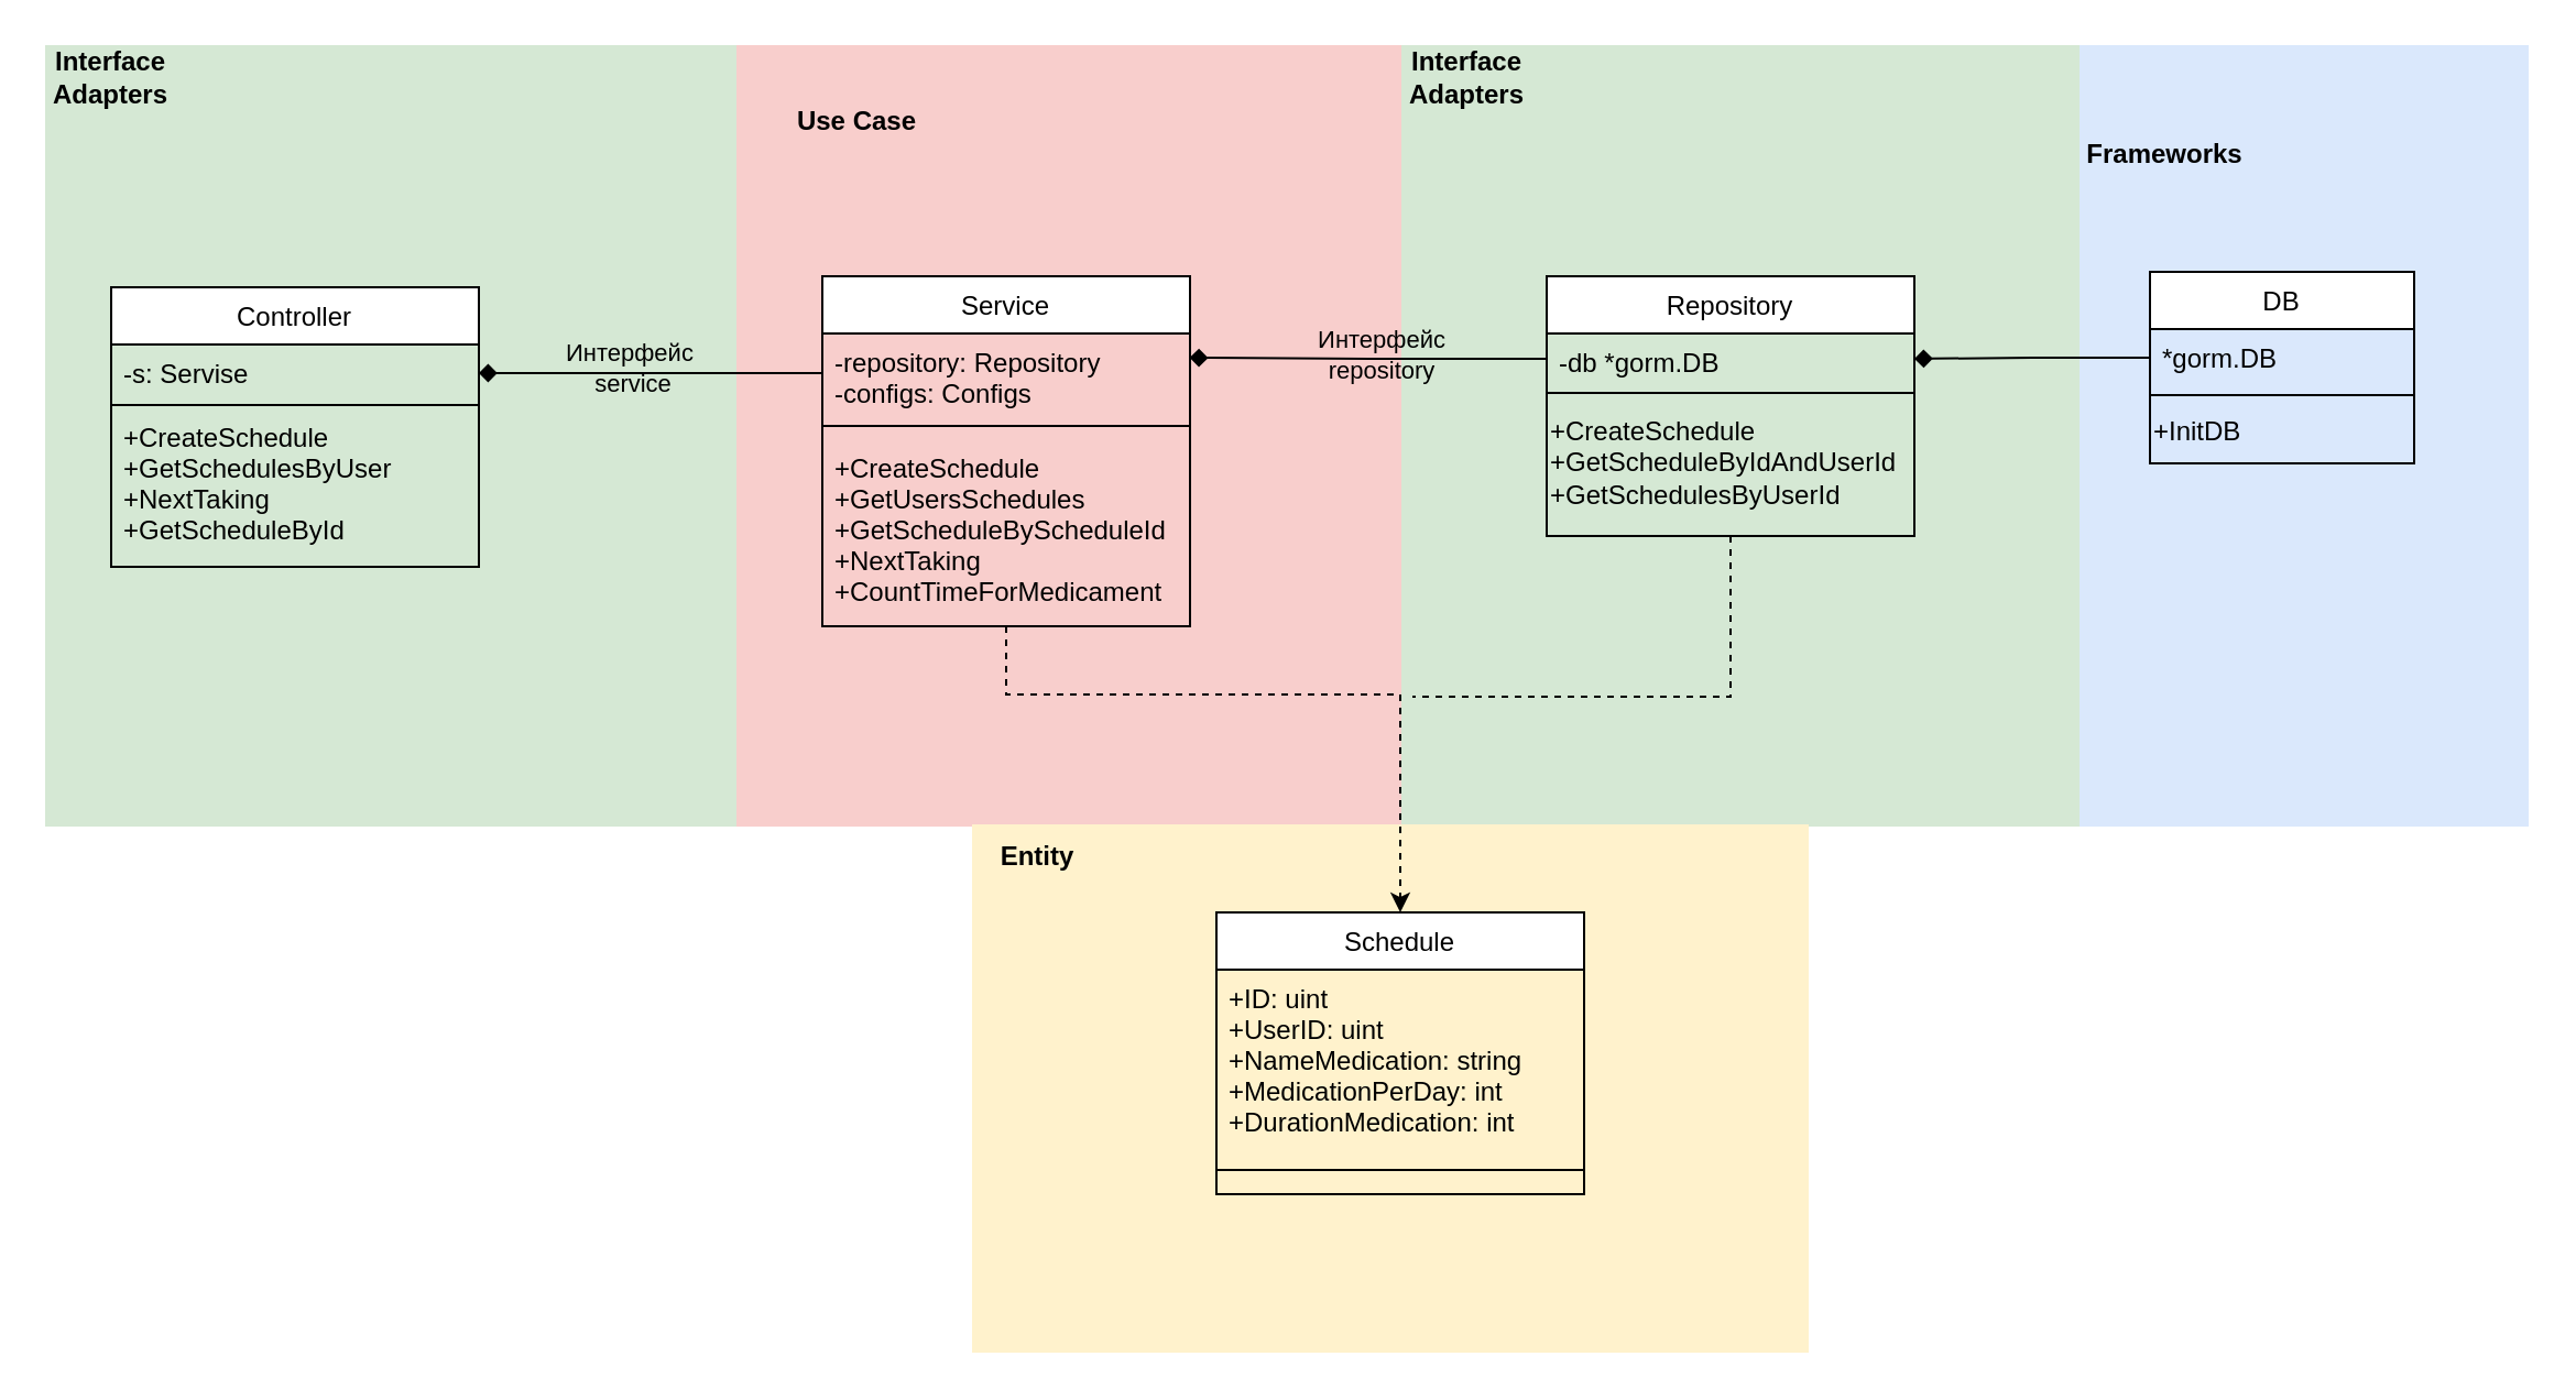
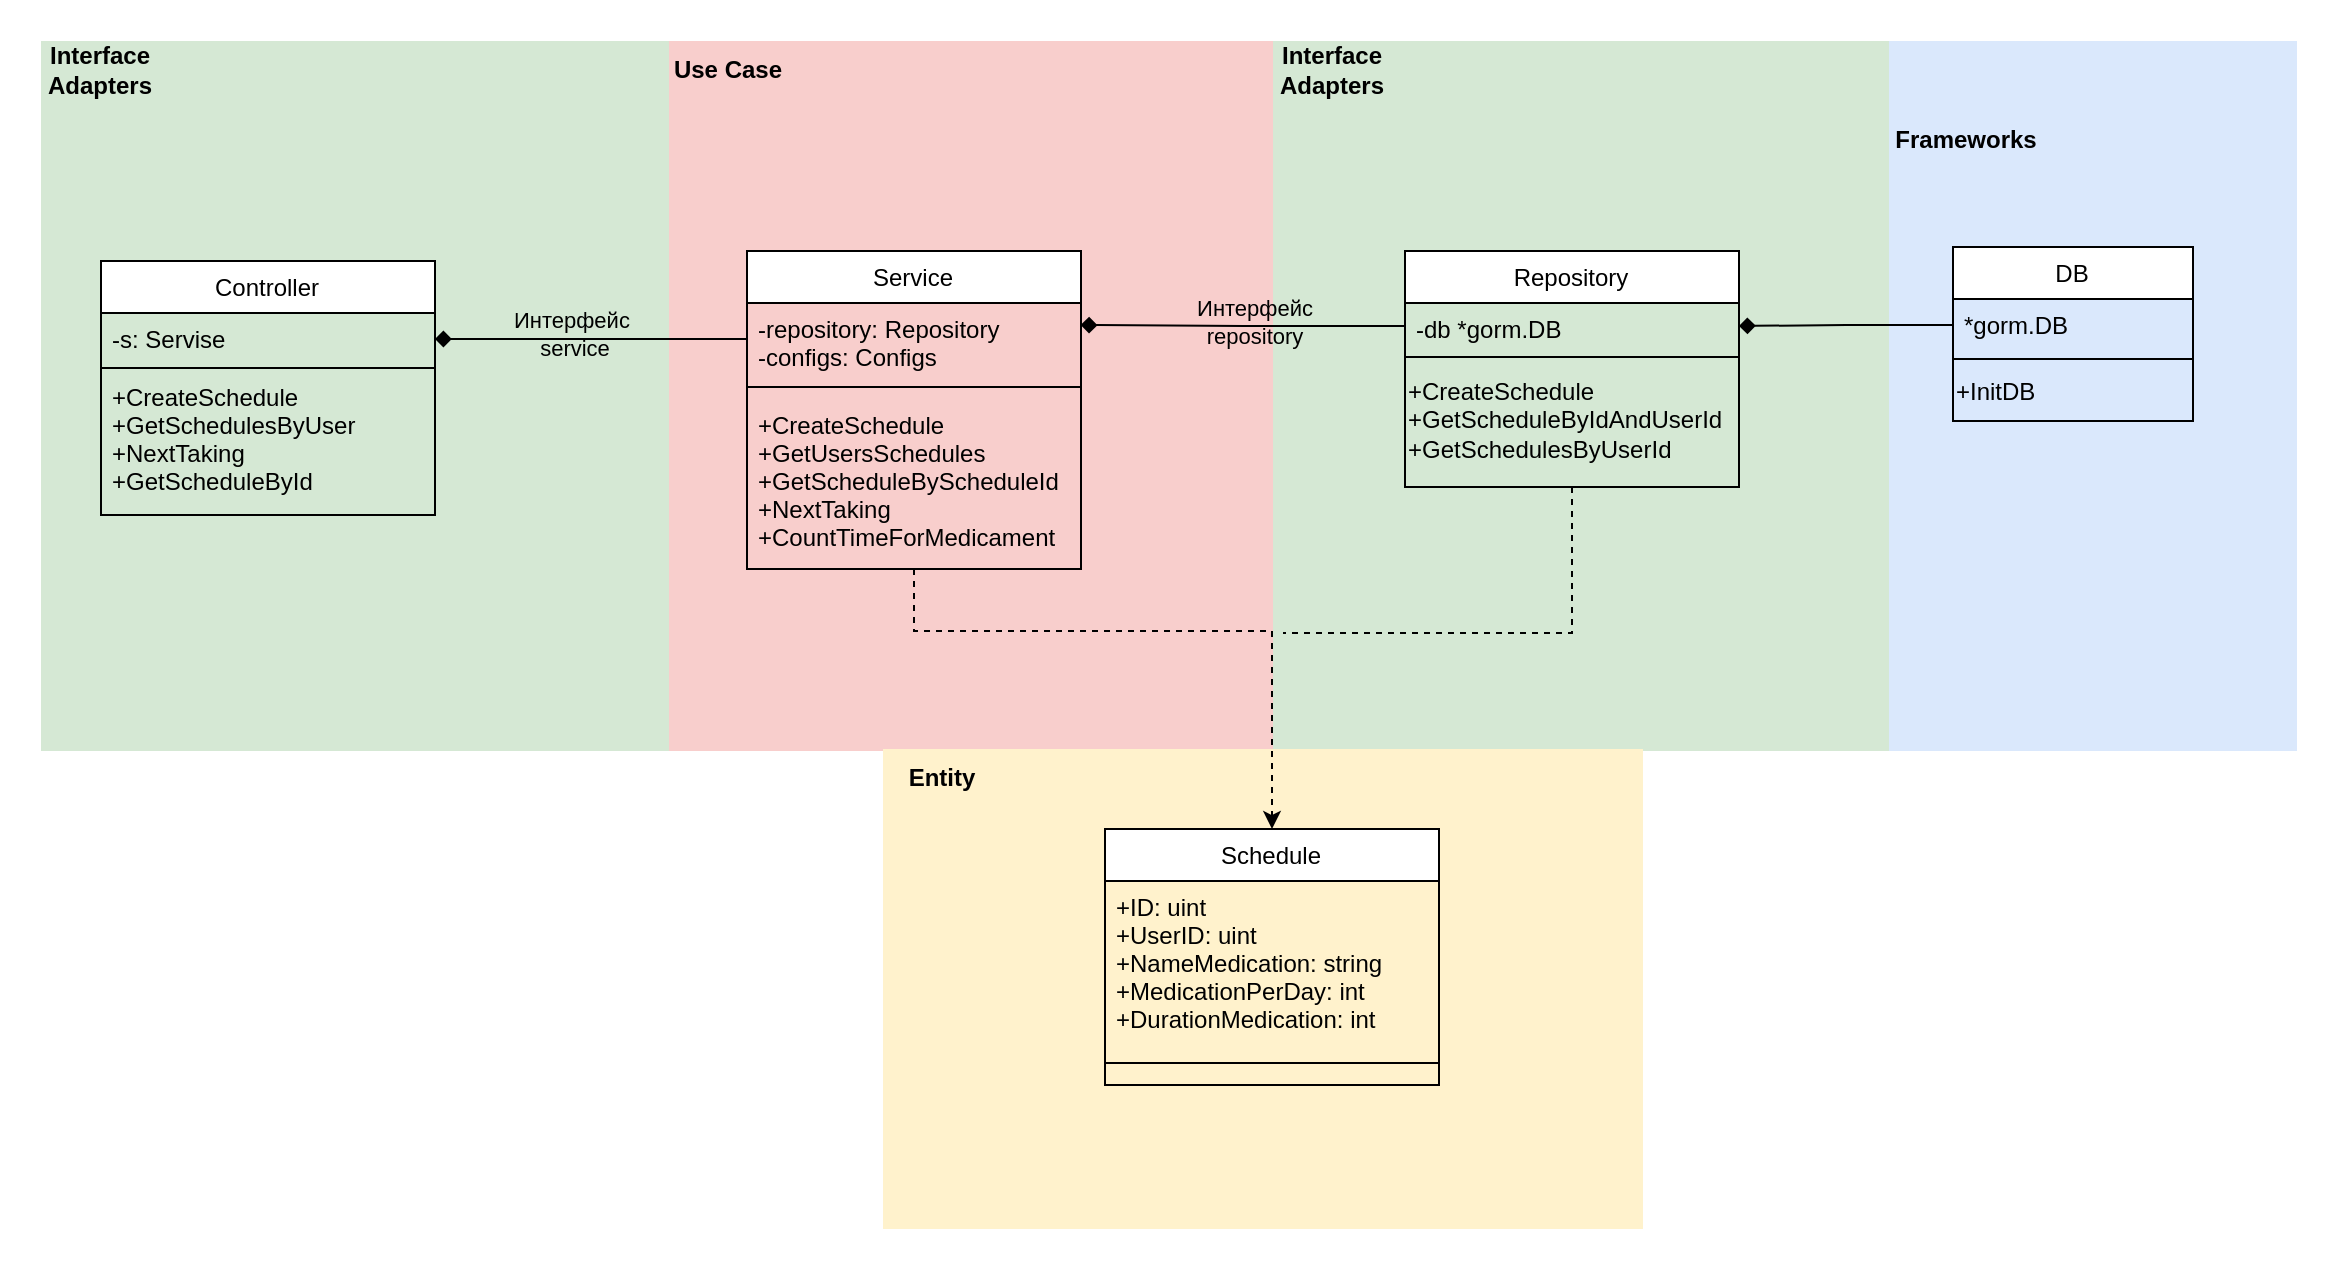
  <mxCell id="0" />
  <mxCell id="1" parent="0" />
  <mxCell id="2" value="" style="rounded=0;whiteSpace=wrap;html=1;fillColor=#dae8fc;strokeColor=none;" parent="1" vertex="1"><mxGeometry x="944" width="204" height="355" as="geometry" y="20" /></mxCell>
  <mxCell id="3" value="DB" style="swimlane;fontStyle=0;align=center;verticalAlign=top;childLayout=stackLayout;horizontal=1;startSize=26;horizontalStack=0;resizeParent=1;resizeLast=0;collapsible=1;marginBottom=0;rounded=0;shadow=0;strokeWidth=1;labelBackgroundColor=none;" parent="1" vertex="1"><mxGeometry x="976" y="123" width="120" height="87" as="geometry"><mxRectangle x="340" y="380" width="170" height="26" as="alternateBounds" /></mxGeometry></mxCell>
  <mxCell id="4" value="*gorm.DB" style="text;align=left;verticalAlign=top;spacingLeft=4;spacingRight=4;overflow=hidden;rotatable=0;points=[[0,0.5],[1,0.5]];portConstraint=eastwest;labelBackgroundColor=none;rounded=0;" parent="3" vertex="1"><mxGeometry y="26" width="120" height="26" as="geometry" /></mxCell>
  <mxCell id="5" value="" style="line;html=1;strokeWidth=1;align=left;verticalAlign=middle;spacingTop=-1;spacingLeft=3;spacingRight=3;rotatable=0;labelPosition=right;points=[];portConstraint=eastwest;labelBackgroundColor=none;rounded=0;" parent="3" vertex="1"><mxGeometry y="52" width="120" height="8" as="geometry" /></mxCell>
  <mxCell id="6" value="+InitDB" style="text;html=1;align=left;verticalAlign=middle;resizable=0;points=[];autosize=1;strokeColor=none;fillColor=none;labelBackgroundColor=none;rounded=0;" parent="3" vertex="1"><mxGeometry y="60" width="120" height="26" as="geometry" /></mxCell>
  <mxCell id="7" value="" style="rounded=0;whiteSpace=wrap;html=1;strokeColor=none;fillColor=#d5e8d4;" parent="1" vertex="1"><mxGeometry x="630" width="314" height="355" as="geometry" y="20" /></mxCell>
  <mxCell id="8" value="" style="rounded=0;whiteSpace=wrap;html=1;strokeColor=none;fillColor=#d5e8d4;" parent="1" vertex="1"><mxGeometry width="314" height="355" as="geometry" x="20" y="20" /></mxCell>
  <mxCell id="9" value="" style="rounded=0;whiteSpace=wrap;html=1;fillColor=#f8cecc;strokeColor=none;" parent="1" vertex="1"><mxGeometry x="334" width="302" height="355" as="geometry" y="20" /></mxCell>
  <mxCell id="10" value="" style="rounded=0;whiteSpace=wrap;html=1;strokeWidth=2;strokeColor=none;fillStyle=auto;fillColor=#fff2cc;" parent="1" vertex="1"><mxGeometry x="441" y="374" width="380" height="240" as="geometry" /></mxCell>
  <mxCell id="11" style="edgeStyle=orthogonalEdgeStyle;rounded=0;orthogonalLoop=1;jettySize=auto;html=1;endArrow=none;startFill=0;dashed=1;labelBackgroundColor=none;fontColor=default;exitX=0.5;exitY=1;exitDx=0;exitDy=0;" parent="1" source="12" edge="1"><mxGeometry relative="1" as="geometry"><mxPoint x="641" y="316" as="targetPoint" /><mxPoint x="743.3" y="278" as="sourcePoint" /><Array as="points"><mxPoint x="786" y="316" /></Array></mxGeometry></mxCell>
  <mxCell id="12" value="Repository" style="swimlane;fontStyle=0;align=center;verticalAlign=top;childLayout=stackLayout;horizontal=1;startSize=26;horizontalStack=0;resizeParent=1;resizeLast=0;collapsible=1;marginBottom=0;rounded=0;shadow=0;strokeWidth=1;labelBackgroundColor=none;" parent="1" vertex="1"><mxGeometry x="702" y="125" width="167" height="118" as="geometry"><mxRectangle x="230" y="140" width="160" height="26" as="alternateBounds" /></mxGeometry></mxCell>
  <mxCell id="13" value="-db *gorm.DB" style="text;align=left;verticalAlign=top;spacingLeft=4;spacingRight=4;overflow=hidden;rotatable=0;points=[[0,0.5],[1,0.5]];portConstraint=eastwest;labelBackgroundColor=none;rounded=0;" parent="12" vertex="1"><mxGeometry y="26" width="167" height="23" as="geometry" /></mxCell>
  <mxCell id="14" value="" style="line;html=1;strokeWidth=1;align=left;verticalAlign=middle;spacingTop=-1;spacingLeft=3;spacingRight=3;rotatable=0;labelPosition=right;points=[];portConstraint=eastwest;labelBackgroundColor=none;rounded=0;" parent="12" vertex="1"><mxGeometry y="49" width="167" height="8" as="geometry" /></mxCell>
  <mxCell id="15" value="+CreateSchedule&lt;br&gt;+GetScheduleByIdAndUserId&lt;div&gt;+GetSchedulesByUserId&lt;/div&gt;" style="text;html=1;align=left;verticalAlign=middle;resizable=0;points=[];autosize=1;strokeColor=none;fillColor=none;labelBackgroundColor=none;rounded=0;" parent="12" vertex="1"><mxGeometry y="57" width="167" height="55" as="geometry" /></mxCell>
  <mxCell id="16" value="Controller" style="swimlane;fontStyle=0;align=center;verticalAlign=top;childLayout=stackLayout;horizontal=1;startSize=26;horizontalStack=0;resizeParent=1;resizeLast=0;collapsible=1;marginBottom=0;rounded=0;shadow=0;strokeWidth=1;labelBackgroundColor=none;" parent="1" vertex="1"><mxGeometry x="50" y="130" width="167" height="127" as="geometry"><mxRectangle x="130" y="380" width="160" height="26" as="alternateBounds" /></mxGeometry></mxCell>
  <mxCell id="17" value="-s: Servise" style="text;align=left;verticalAlign=top;spacingLeft=4;spacingRight=4;overflow=hidden;rotatable=0;points=[[0,0.5],[1,0.5]];portConstraint=eastwest;labelBackgroundColor=none;rounded=0;" parent="16" vertex="1"><mxGeometry y="26" width="167" height="26" as="geometry" /></mxCell>
  <mxCell id="18" value="" style="line;html=1;strokeWidth=1;align=left;verticalAlign=middle;spacingTop=-1;spacingLeft=3;spacingRight=3;rotatable=0;labelPosition=right;points=[];portConstraint=eastwest;labelBackgroundColor=none;rounded=0;" parent="16" vertex="1"><mxGeometry y="52" width="167" height="3" as="geometry" /></mxCell>
  <mxCell id="19" value="+CreateSchedule&#10;+GetSchedulesByUser&#10;+NextTaking &#10;+GetScheduleById" style="text;align=left;verticalAlign=top;spacingLeft=4;spacingRight=4;overflow=hidden;rotatable=0;points=[[0,0.5],[1,0.5]];portConstraint=eastwest;fontStyle=0;labelBackgroundColor=none;rounded=0;" parent="16" vertex="1"><mxGeometry y="55" width="167" height="69" as="geometry" /></mxCell>
  <mxCell id="20" value="Service" style="swimlane;fontStyle=0;align=center;verticalAlign=top;childLayout=stackLayout;horizontal=1;startSize=26;horizontalStack=0;resizeParent=1;resizeLast=0;collapsible=1;marginBottom=0;rounded=0;shadow=0;strokeWidth=1;labelBackgroundColor=none;" parent="1" vertex="1"><mxGeometry x="373" y="125" width="167" height="159" as="geometry"><mxRectangle x="550" y="140" width="160" height="26" as="alternateBounds" /></mxGeometry></mxCell>
  <mxCell id="21" value="-repository: Repository&#10;-configs: Configs" style="text;align=left;verticalAlign=top;spacingLeft=4;spacingRight=4;overflow=hidden;rotatable=0;points=[[0,0.5],[1,0.5]];portConstraint=eastwest;labelBackgroundColor=none;rounded=0;" parent="20" vertex="1"><mxGeometry y="26" width="167" height="36" as="geometry" /></mxCell>
  <mxCell id="22" value="" style="line;html=1;strokeWidth=1;align=left;verticalAlign=middle;spacingTop=-1;spacingLeft=3;spacingRight=3;rotatable=0;labelPosition=right;points=[];portConstraint=eastwest;labelBackgroundColor=none;rounded=0;" parent="20" vertex="1"><mxGeometry y="62" width="167" height="12" as="geometry" /></mxCell>
  <mxCell id="23" value="+CreateSchedule&#10;+GetUsersSchedules&#10;+GetScheduleByScheduleId&#10;+NextTaking&#10;+CountTimeForMedicament" style="text;align=left;verticalAlign=top;spacingLeft=4;spacingRight=4;overflow=hidden;rotatable=0;points=[[0,0.5],[1,0.5]];portConstraint=eastwest;labelBackgroundColor=none;rounded=0;" parent="20" vertex="1"><mxGeometry y="74" width="167" height="76" as="geometry" /></mxCell>
  <mxCell id="24" value="Schedule" style="swimlane;fontStyle=0;align=center;verticalAlign=top;childLayout=stackLayout;horizontal=1;startSize=26;horizontalStack=0;resizeParent=1;resizeLast=0;collapsible=1;marginBottom=0;rounded=0;shadow=0;strokeWidth=1;labelBackgroundColor=default;swimlaneLine=1;glass=0;fillStyle=auto;labelBorderColor=none;" parent="1" vertex="1"><mxGeometry x="552" y="414" width="167" height="128" as="geometry"><mxRectangle x="556" y="391" width="160" height="26" as="alternateBounds" /></mxGeometry></mxCell>
  <mxCell id="25" value="+ID: uint&#10;+UserID: uint   &#10;+NameMedication: string  &#10;+MedicationPerDay: int &#10;+DurationMedication: int" style="text;align=left;verticalAlign=top;spacingLeft=4;spacingRight=4;overflow=hidden;rotatable=0;points=[[0,0.5],[1,0.5]];portConstraint=eastwest;labelBackgroundColor=none;rounded=0;" parent="24" vertex="1"><mxGeometry y="26" width="167" height="80" as="geometry" /></mxCell>
  <mxCell id="26" value="" style="line;html=1;strokeWidth=1;align=left;verticalAlign=middle;spacingTop=-1;spacingLeft=3;spacingRight=3;rotatable=0;labelPosition=right;points=[];portConstraint=eastwest;labelBackgroundColor=none;rounded=0;textShadow=0;labelBorderColor=none;" parent="24" vertex="1"><mxGeometry y="106" width="167" height="22" as="geometry" /></mxCell>
  <mxCell id="27" style="edgeStyle=orthogonalEdgeStyle;rounded=0;orthogonalLoop=1;jettySize=auto;html=1;entryX=0.5;entryY=0;entryDx=0;entryDy=0;dashed=1;labelBackgroundColor=none;fontColor=default;exitX=0.5;exitY=1;exitDx=0;exitDy=0;" parent="1" source="20" target="24" edge="1"><mxGeometry relative="1" as="geometry"><mxPoint x="419" y="275" as="sourcePoint" /><Array as="points"><mxPoint x="457" y="315" /><mxPoint x="636" y="315" /></Array></mxGeometry></mxCell>
  <mxCell id="28" style="edgeStyle=orthogonalEdgeStyle;rounded=0;orthogonalLoop=1;jettySize=auto;html=1;endArrow=diamond;endFill=1;labelBackgroundColor=none;fontColor=default;" parent="1" source="21" target="17" edge="1"><mxGeometry relative="1" as="geometry" /></mxCell>
  <mxCell id="29" value="&lt;span style=&quot;&quot;&gt;Интерфейс&amp;nbsp;&lt;/span&gt;&lt;div style=&quot;&quot;&gt;service&lt;/div&gt;" style="edgeLabel;html=1;align=center;verticalAlign=middle;resizable=0;points=[];labelBackgroundColor=none;rounded=0;" parent="28" vertex="1" connectable="0"><mxGeometry x="0.119" y="-3" relative="1" as="geometry"><mxPoint as="offset" /></mxGeometry></mxCell>
  <mxCell id="30" style="edgeStyle=orthogonalEdgeStyle;rounded=0;orthogonalLoop=1;jettySize=auto;html=1;exitX=0;exitY=0.5;exitDx=0;exitDy=0;endArrow=diamond;endFill=1;entryX=0.999;entryY=0.306;entryDx=0;entryDy=0;entryPerimeter=0;labelBackgroundColor=none;fontColor=default;" parent="1" source="13" target="21" edge="1"><mxGeometry relative="1" as="geometry"><mxPoint x="543" y="162" as="targetPoint" /></mxGeometry></mxCell>
  <mxCell id="31" value="Интерфейс&lt;div&gt;repository&lt;/div&gt;" style="edgeLabel;html=1;align=center;verticalAlign=middle;resizable=0;points=[];labelBackgroundColor=none;rounded=0;" parent="30" vertex="1" connectable="0"><mxGeometry x="-0.063" y="-2" relative="1" as="geometry"><mxPoint as="offset" /></mxGeometry></mxCell>
  <mxCell id="32" style="edgeStyle=orthogonalEdgeStyle;rounded=0;orthogonalLoop=1;jettySize=auto;html=1;entryX=1;entryY=0.5;entryDx=0;entryDy=0;endArrow=diamond;endFill=1;labelBackgroundColor=none;fontColor=default;" parent="1" source="4" target="13" edge="1"><mxGeometry relative="1" as="geometry"><mxPoint x="876" y="164" as="targetPoint" /></mxGeometry></mxCell>
  <mxCell id="33" value="&lt;b&gt;Entity&lt;/b&gt;" style="text;html=1;align=center;verticalAlign=middle;whiteSpace=wrap;rounded=0;" parent="1" vertex="1"><mxGeometry x="441" y="374" width="60" height="30" as="geometry" /></mxCell>
- <mxCell id="34" value="Use Case" style="text;html=1;align=center;verticalAlign=middle;whiteSpace=wrap;rounded=0;fontStyle=1" parent="1" vertex="1"><mxGeometry x="359" y="40" width="60" height="30" as="geometry" /></mxCell>
+ <mxCell id="34" value="Use Case" style="text;html=1;align=center;verticalAlign=middle;whiteSpace=wrap;rounded=0;fontStyle=1" parent="1" vertex="1"><mxGeometry x="334" width="60" height="30" as="geometry" y="20" /></mxCell>
  <mxCell id="35" value="Interface Adapters" style="text;html=1;align=center;verticalAlign=middle;whiteSpace=wrap;rounded=0;fontStyle=1" parent="1" vertex="1"><mxGeometry width="60" height="30" as="geometry" x="20" y="20" /></mxCell>
  <mxCell id="36" value="Interface Adapters" style="text;html=1;align=center;verticalAlign=middle;whiteSpace=wrap;rounded=0;fontStyle=1" parent="1" vertex="1"><mxGeometry x="636" width="60" height="30" as="geometry" y="20" /></mxCell>
  <mxCell id="37" value="Frameworks" style="text;html=1;align=center;verticalAlign=middle;whiteSpace=wrap;rounded=0;fontStyle=1" parent="1" vertex="1"><mxGeometry x="953" y="55" width="60" height="30" as="geometry" /></mxCell>
